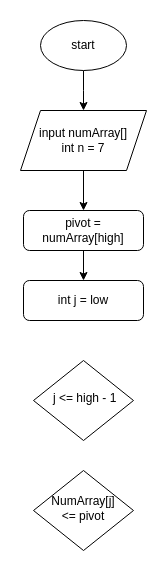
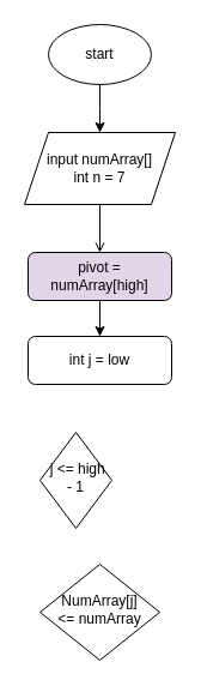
  <mxCell id="0" />
  <mxCell id="1" parent="0" />
  <mxCell id="2" value="" style="edgeStyle=orthogonalEdgeStyle;rounded=0;orthogonalLoop=1;jettySize=auto;html=1;" edge="1" parent="1" source="3"><mxGeometry relative="1" as="geometry"><mxPoint x="83" y="110" as="targetPoint" /></mxGeometry></mxCell>
  <mxCell id="3" value="start" style="ellipse;whiteSpace=wrap;html=1;" vertex="1" parent="1"><mxGeometry x="40" y="20" width="86" height="50" as="geometry" /></mxCell>
- <mxCell id="4" value="" style="edgeStyle=orthogonalEdgeStyle;rounded=0;orthogonalLoop=1;jettySize=auto;html=1;" edge="1" parent="1" source="5" target="9"><mxGeometry relative="1" as="geometry" /></mxCell>
+ <mxCell id="4" value="" style="edgeStyle=orthogonalEdgeStyle;rounded=0;orthogonalLoop=1;jettySize=auto;html=1;endArrow=open;" edge="1" parent="1" source="5" target="9"><mxGeometry relative="1" as="geometry" /></mxCell>
  <mxCell id="5" value="input numArray[]&lt;br&gt;int n = 7" style="shape=parallelogram;perimeter=parallelogramPerimeter;whiteSpace=wrap;html=1;fixedSize=1;" vertex="1" parent="1"><mxGeometry x="20" y="110" width="126" height="60" as="geometry" /></mxCell>
- <mxCell id="6" value="NumArray[j] &lt;br&gt;&amp;lt;= pivot" style="rhombus;whiteSpace=wrap;html=1;shadow=0;fontFamily=Helvetica;fontSize=12;align=center;strokeWidth=1;spacing=6;spacingTop=-4;" vertex="1" parent="1"><mxGeometry x="33" y="470" width="100" height="80" as="geometry" /></mxCell>
- <mxCell id="7" value="&amp;nbsp;j &amp;lt;= high - 1" style="rhombus;whiteSpace=wrap;html=1;shadow=0;fontFamily=Helvetica;fontSize=12;align=center;strokeWidth=1;spacing=6;spacingTop=-4;" vertex="1" parent="1"><mxGeometry x="33" y="360" width="100" height="80" as="geometry" /></mxCell>
+ <mxCell id="6" value="NumArray[j] &lt;br&gt;&amp;lt;= numArray" style="rhombus;whiteSpace=wrap;html=1;shadow=0;fontFamily=Helvetica;fontSize=12;align=center;strokeWidth=1;spacing=6;spacingTop=-4;" vertex="1" parent="1"><mxGeometry x="33" y="470" width="100" height="80" as="geometry" /></mxCell>
+ <mxCell id="7" value="&amp;nbsp;j &amp;lt;= high - 1" style="rhombus;whiteSpace=wrap;html=1;shadow=0;fontFamily=Helvetica;fontSize=12;align=center;strokeWidth=1;spacing=6;spacingTop=-4;" vertex="1" parent="1"><mxGeometry x="33" y="360" width="60" height="80" as="geometry" /></mxCell>
  <mxCell id="8" value="" style="edgeStyle=orthogonalEdgeStyle;rounded=0;orthogonalLoop=1;jettySize=auto;html=1;" edge="1" parent="1" source="9" target="10"><mxGeometry relative="1" as="geometry" /></mxCell>
- <mxCell id="9" value="pivot = numArray[high]" style="rounded=1;whiteSpace=wrap;html=1;fontSize=12;glass=0;strokeWidth=1;shadow=0;" vertex="1" parent="1"><mxGeometry x="23" y="210" width="120" height="40" as="geometry" /></mxCell>
+ <mxCell id="9" value="pivot = numArray[high]" style="rounded=1;whiteSpace=wrap;html=1;fontSize=12;glass=0;strokeWidth=1;shadow=0;fillColor=#e1d5e7;" vertex="1" parent="1"><mxGeometry x="23" y="210" width="120" height="40" as="geometry" /></mxCell>
  <mxCell id="10" value="int j = low" style="rounded=1;whiteSpace=wrap;html=1;fontSize=12;glass=0;strokeWidth=1;shadow=0;" vertex="1" parent="1"><mxGeometry x="23" y="280" width="120" height="40" as="geometry" /></mxCell>
